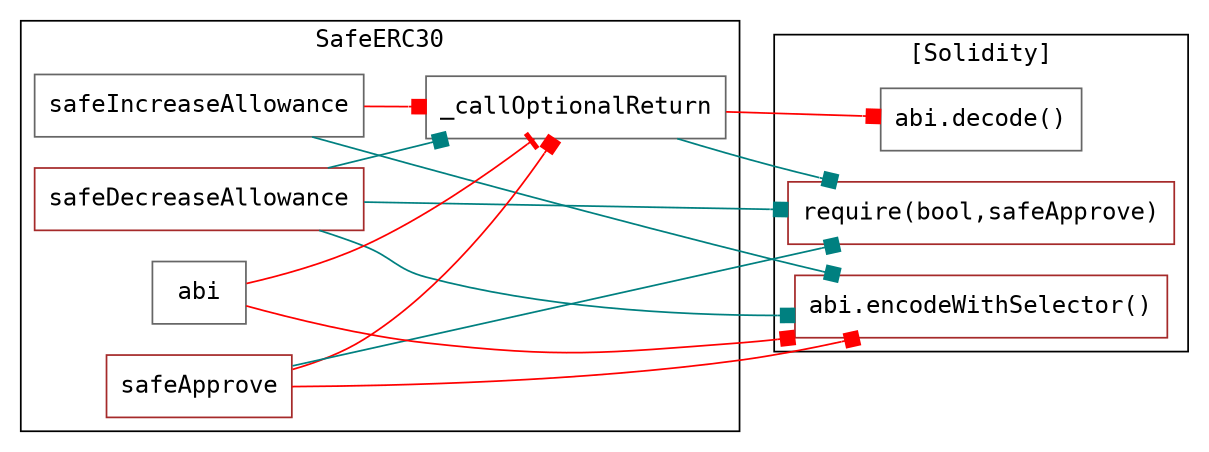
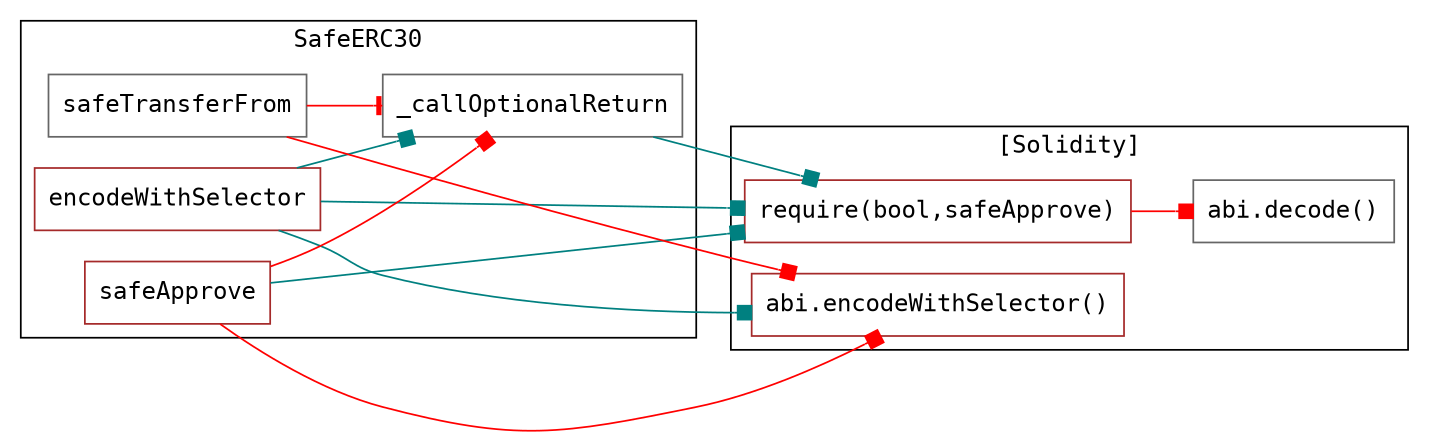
  strict digraph {
    fontname="DejaVu Sans Mono"
    rankdir=LR
    node [color=gray40 fontname="DejaVu Sans Mono" shape=box]
    edge [arrowhead=box color=red fontname="DejaVu Sans Mono"]
    n1 [label=_callOptionalReturn]
-   n2 [color=brown label=safeDecreaseAllowance]
-   n3 [label=safeIncreaseAllowance]
+   n2 [color=brown label=encodeWithSelector]
    n4 [color=brown label=safeApprove]
-   n5 [label=abi]
+   n5 [label=safeTransferFrom]
    "abi.decode()"
    n7 [color=brown label="require(bool,safeApprove)"]
    "abi.encodeWithSelector()" [color=brown]
    subgraph cluster_1 {
      label=SafeERC30
      n1
      n2
-     n3
      n4
      n5
    }
    subgraph cluster_2 {
      label="[Solidity]"
      "abi.decode()"
      n7
      "abi.encodeWithSelector()"
    }
-   n1 -> "abi.decode()"
+   n7 -> "abi.decode()"
    n1 -> n7 [color=teal]
    n2 -> n1 [color=teal]
    n2 -> n7 [color=teal]
    n2 -> "abi.encodeWithSelector()" [color=teal]
-   n3 -> n1
-   n3 -> "abi.encodeWithSelector()" [color=teal]
    n4 -> n1
    n4 -> n7 [color=teal]
    n4 -> "abi.encodeWithSelector()"
    n5 -> n1 [arrowhead=tee]
    n5 -> "abi.encodeWithSelector()"
  }
